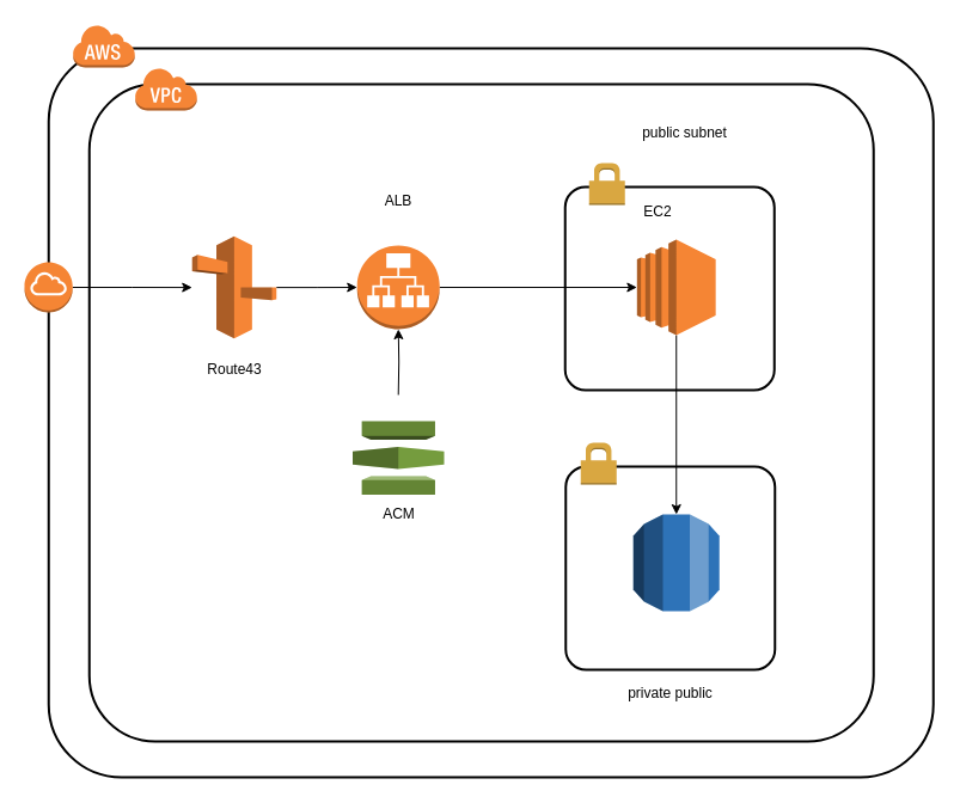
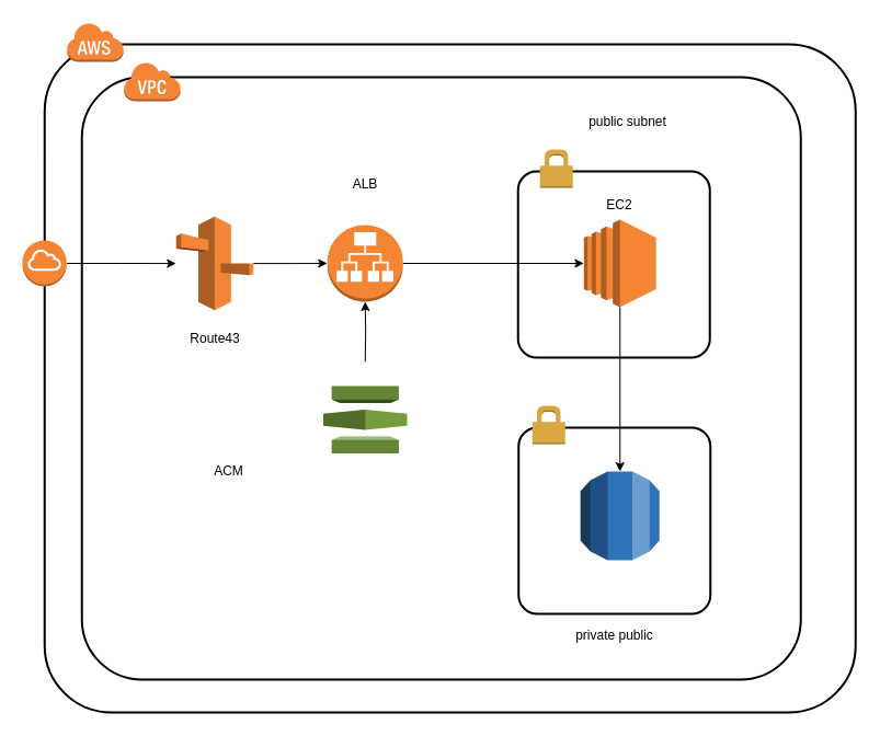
  <mxCell id="0" />
  <mxCell id="1" parent="0" />
  <mxCell id="2" value="" style="rounded=1;arcSize=10;dashed=0;fillColor=none;gradientColor=none;strokeWidth=2;fontSize=12;" vertex="1" parent="1"><mxGeometry x="472.25" y="156" width="175" height="170" as="geometry" /></mxCell>
  <mxCell id="3" value="" style="rounded=1;arcSize=10;dashed=0;fillColor=none;gradientColor=none;strokeWidth=2;fontSize=12;" vertex="1" parent="1"><mxGeometry x="472.75" y="390" width="175" height="170" as="geometry" /></mxCell>
  <mxCell id="4" value="" style="rounded=1;arcSize=10;dashed=0;fillColor=none;gradientColor=none;strokeWidth=2;fontSize=12;" vertex="1" parent="1"><mxGeometry x="40.25" y="40" width="740" height="610" as="geometry" /></mxCell>
  <mxCell id="5" value="" style="rounded=1;arcSize=10;dashed=0;fillColor=none;gradientColor=none;strokeWidth=2;" vertex="1" parent="1"><mxGeometry x="74.25" y="70" width="656" height="550" as="geometry" /></mxCell>
  <mxCell id="6" value="" style="dashed=0;html=1;shape=mxgraph.aws3.virtual_private_cloud;fillColor=#F58536;gradientColor=none;dashed=0;" vertex="1" parent="1"><mxGeometry x="112.25" y="56" width="52" height="36" as="geometry" /></mxCell>
  <mxCell id="7" style="edgeStyle=orthogonalEdgeStyle;rounded=0;orthogonalLoop=1;jettySize=auto;html=1;fontSize=12;" edge="1" parent="1" source="8" target="15"><mxGeometry relative="1" as="geometry" /></mxCell>
  <mxCell id="8" value="" style="outlineConnect=0;dashed=0;verticalLabelPosition=bottom;verticalAlign=top;align=center;html=1;shape=mxgraph.aws3.internet_gateway;fillColor=#F58534;gradientColor=none;fontSize=12;" vertex="1" parent="1"><mxGeometry x="20" y="219" width="40.25" height="42" as="geometry" /></mxCell>
  <mxCell id="9" value="" style="dashed=0;html=1;shape=mxgraph.aws3.cloud;fillColor=#F58536;gradientColor=none;dashed=0;fontSize=12;" vertex="1" parent="1"><mxGeometry x="60.25" y="20" width="52" height="36" as="geometry" /></mxCell>
  <mxCell id="10" value="" style="outlineConnect=0;dashed=0;verticalLabelPosition=bottom;verticalAlign=top;align=center;html=1;shape=mxgraph.aws3.rds;fillColor=#2E73B8;gradientColor=none;strokeColor=#1100FF;fontSize=12;" vertex="1" parent="1"><mxGeometry x="529.25" y="430" width="72" height="81" as="geometry" /></mxCell>
  <mxCell id="11" style="edgeStyle=orthogonalEdgeStyle;rounded=0;orthogonalLoop=1;jettySize=auto;html=1;entryX=0.5;entryY=1;entryDx=0;entryDy=0;entryPerimeter=0;fontSize=12;" edge="1" parent="1" target="13"><mxGeometry relative="1" as="geometry"><mxPoint x="332.706" y="330" as="sourcePoint" /></mxGeometry></mxCell>
  <mxCell id="12" style="edgeStyle=orthogonalEdgeStyle;rounded=0;orthogonalLoop=1;jettySize=auto;html=1;entryX=0;entryY=0.5;entryDx=0;entryDy=0;entryPerimeter=0;fontSize=12;" edge="1" parent="1" source="13" target="17"><mxGeometry relative="1" as="geometry" /></mxCell>
  <mxCell id="13" value="" style="outlineConnect=0;dashed=0;verticalLabelPosition=bottom;verticalAlign=top;align=center;html=1;shape=mxgraph.aws3.application_load_balancer;fillColor=#F58534;gradientColor=none;strokeColor=#1100FF;fontSize=12;" vertex="1" parent="1"><mxGeometry x="298.25" y="205" width="69" height="70" as="geometry" /></mxCell>
  <mxCell id="14" style="edgeStyle=orthogonalEdgeStyle;rounded=0;orthogonalLoop=1;jettySize=auto;html=1;fontSize=12;" edge="1" parent="1" source="15" target="13"><mxGeometry relative="1" as="geometry" /></mxCell>
  <mxCell id="15" value="" style="outlineConnect=0;dashed=0;verticalLabelPosition=bottom;verticalAlign=top;align=center;html=1;shape=mxgraph.aws3.route_53;fillColor=#F58536;gradientColor=none;strokeColor=#1100FF;fontSize=12;" vertex="1" parent="1"><mxGeometry x="160.25" y="197.25" width="70.5" height="85.5" as="geometry" /></mxCell>
  <mxCell id="16" style="edgeStyle=orthogonalEdgeStyle;rounded=0;orthogonalLoop=1;jettySize=auto;html=1;fontSize=12;" edge="1" parent="1" source="17" target="10"><mxGeometry relative="1" as="geometry" /></mxCell>
  <mxCell id="17" value="" style="outlineConnect=0;dashed=0;verticalLabelPosition=bottom;verticalAlign=top;align=center;html=1;shape=mxgraph.aws3.ec2;fillColor=#F58534;gradientColor=none;strokeColor=#1100FF;fontSize=12;" vertex="1" parent="1"><mxGeometry x="532.35" y="200" width="65.81" height="80" as="geometry" /></mxCell>
- <mxCell id="18" value="EC2" style="text;html=1;strokeColor=none;fillColor=none;align=center;verticalAlign=middle;whiteSpace=wrap;rounded=0;fontSize=12;" vertex="1" parent="1"><mxGeometry x="530.26" y="167.25" width="40" height="20" as="geometry" /></mxCell>
+ <mxCell id="18" value="EC2" style="text;html=1;strokeColor=none;fillColor=none;align=center;verticalAlign=middle;whiteSpace=wrap;rounded=0;fontSize=12;" vertex="1" parent="1"><mxGeometry x="545.26" y="177.25" width="40" height="20" as="geometry" /></mxCell>
  <mxCell id="19" value="Route43" style="text;html=1;strokeColor=none;fillColor=none;align=center;verticalAlign=middle;whiteSpace=wrap;rounded=0;fontSize=12;" vertex="1" parent="1"><mxGeometry x="175.5" y="299" width="40" height="20" as="geometry" /></mxCell>
  <mxCell id="20" value="ALB" style="text;html=1;strokeColor=none;fillColor=none;align=center;verticalAlign=middle;whiteSpace=wrap;rounded=0;fontSize=12;" vertex="1" parent="1"><mxGeometry x="312.75" y="158.25" width="40" height="20" as="geometry" /></mxCell>
  <mxCell id="21" value="" style="dashed=0;html=1;shape=mxgraph.aws3.permissions;fillColor=#D9A741;gradientColor=none;dashed=0;strokeColor=#FF0F0F;fontSize=12;" vertex="1" parent="1"><mxGeometry x="492.25" y="136" width="30" height="35" as="geometry" /></mxCell>
  <mxCell id="22" value="" style="dashed=0;html=1;shape=mxgraph.aws3.permissions;fillColor=#D9A741;gradientColor=none;dashed=0;strokeColor=#FF0F0F;fontSize=12;" vertex="1" parent="1"><mxGeometry x="485.25" y="370" width="30" height="35" as="geometry" /></mxCell>
  <mxCell id="23" value="public subnet" style="text;html=1;align=center;verticalAlign=middle;resizable=0;points=[];autosize=1;fontSize=12;" vertex="1" parent="1"><mxGeometry x="527.25" y="101" width="90" height="20" as="geometry" /></mxCell>
  <mxCell id="24" value="private public" style="text;html=1;align=center;verticalAlign=middle;resizable=0;points=[];autosize=1;fontSize=12;" vertex="1" parent="1"><mxGeometry x="514.75" y="570" width="90" height="20" as="geometry" /></mxCell>
  <mxCell id="25" value="" style="outlineConnect=0;dashed=0;verticalLabelPosition=bottom;verticalAlign=top;align=center;html=1;shape=mxgraph.aws3.certificate_manager;fillColor=#759C3E;gradientColor=none;strokeColor=#FF0F0F;fontSize=12;" vertex="1" parent="1"><mxGeometry x="294.5" y="352" width="76.5" height="61.5" as="geometry" /></mxCell>
- <mxCell id="26" value="ACM" style="text;html=1;align=center;verticalAlign=middle;resizable=0;points=[];autosize=1;fontSize=12;" vertex="1" parent="1"><mxGeometry x="312.75" y="420" width="40" height="20" as="geometry" /></mxCell>
+ <mxCell id="26" value="ACM" style="text;html=1;align=center;verticalAlign=middle;resizable=0;points=[];autosize=1;fontSize=12;" vertex="1" parent="1"><mxGeometry x="187.75" y="420" width="40" height="20" as="geometry" /></mxCell>
